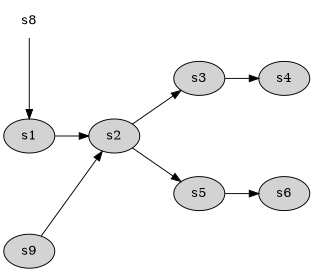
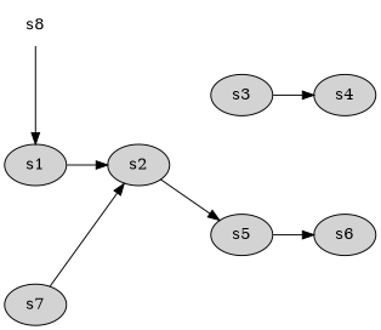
  digraph {
    nodesep=1.2
    rankdir=LR
    splines=spline
    node [rank=2 fillcolor=lightgrey style=filled]
    edge [weight=1]
    n1 [label=s8 rank=1 shape=plaintext fillcolor="" style=""]
    s1
    s2
    s3
    s5
    s4
    s6
-   s7 [label=s9]
+   s7
    subgraph sub_1 {
      rank=same
      n1
      s1
    }
    n1 -> s1
    s1 -> s2
-   s2 -> s3
    s2 -> s5
    s3 -> s4
    s5 -> s6
    s7 -> s2 [weight=0]
  }
